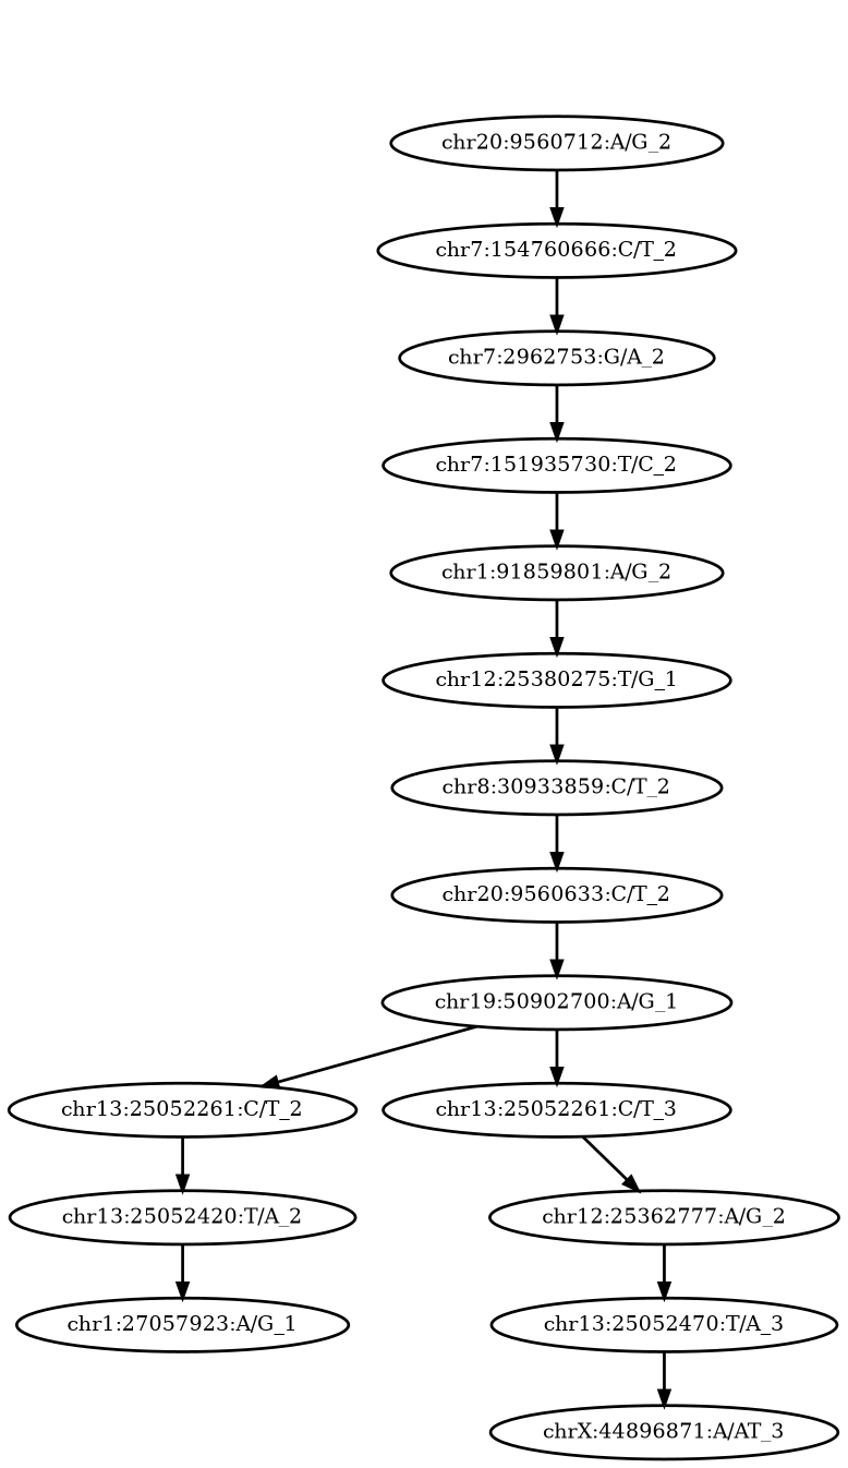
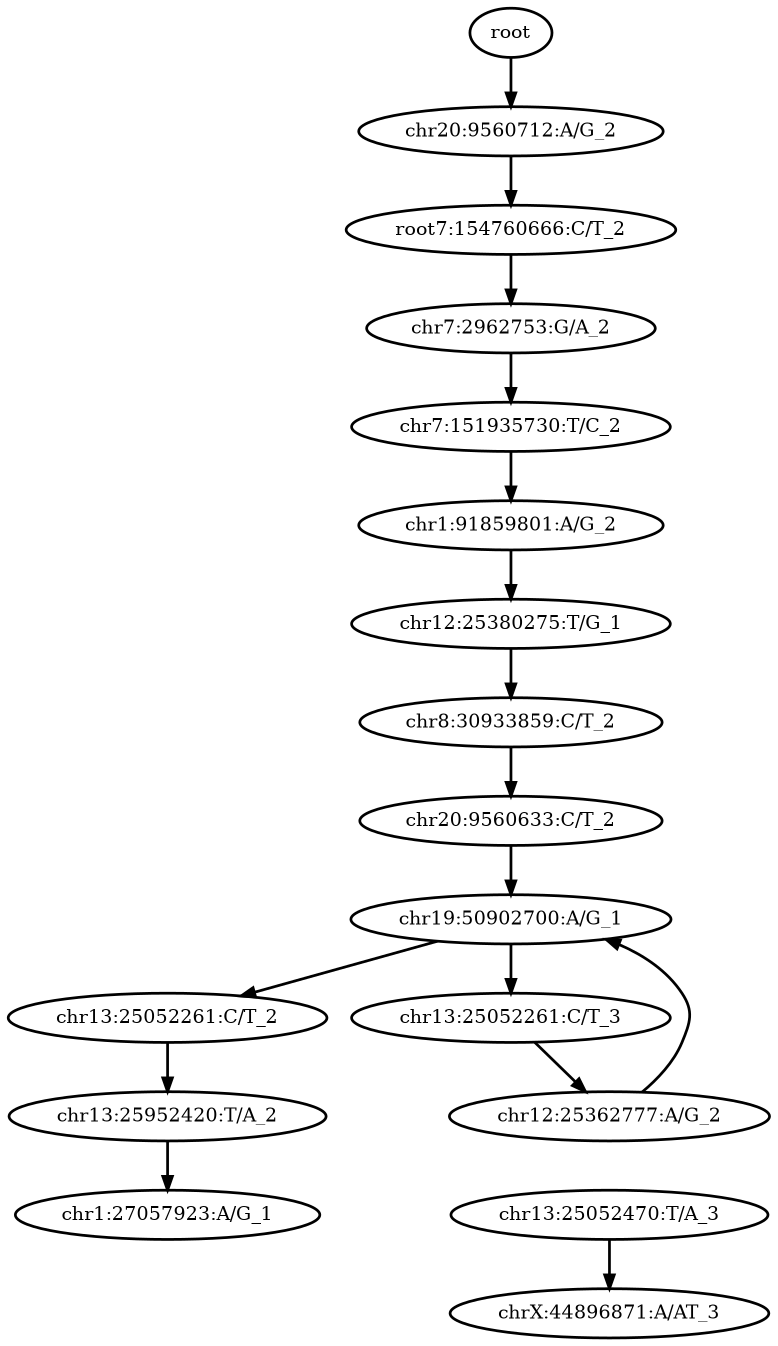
  digraph {
    rankdir=TB
    node [style=bold]
    edge [style=bold]
+   n1 [label=root]
    n2 [label="chr20:9560712:A/G_2"]
-   n3 [label="chr7:154760666:C/T_2"]
+   n3 [label="root7:154760666:C/T_2"]
    n4 [label="chr7:2962753:G/A_2"]
    n5 [label="chr7:151935730:T/C_2"]
    n6 [label="chr1:91859801:A/G_2"]
    n7 [label="chr12:25380275:T/G_1"]
    n8 [label="chr8:30933859:C/T_2"]
    n9 [label="chr20:9560633:C/T_2"]
    n10 [label="chr19:50902700:A/G_1"]
    n11 [label="chr13:25052261:C/T_2"]
    n12 [label="chr13:25052261:C/T_3"]
-   n13 [label="chr13:25052420:T/A_2"]
+   n13 [label="chr13:25952420:T/A_2"]
    n14 [label="chr12:25362777:A/G_2"]
    n15 [label="chr1:27057923:A/G_1"]
    n16 [label="chr13:25052470:T/A_3"]
    n17 [label="chrX:44896871:A/AT_3"]
+   n1 -> n2
    n2 -> n3
    n3 -> n4
    n4 -> n5
    n5 -> n6
    n6 -> n7
    n7 -> n8
    n8 -> n9
    n9 -> n10
    n10 -> n11
    n10 -> n12
    n11 -> n13
    n12 -> n14
    n13 -> n15
-   n14 -> n16
+   n14 -> n10
    n16 -> n17
  }
